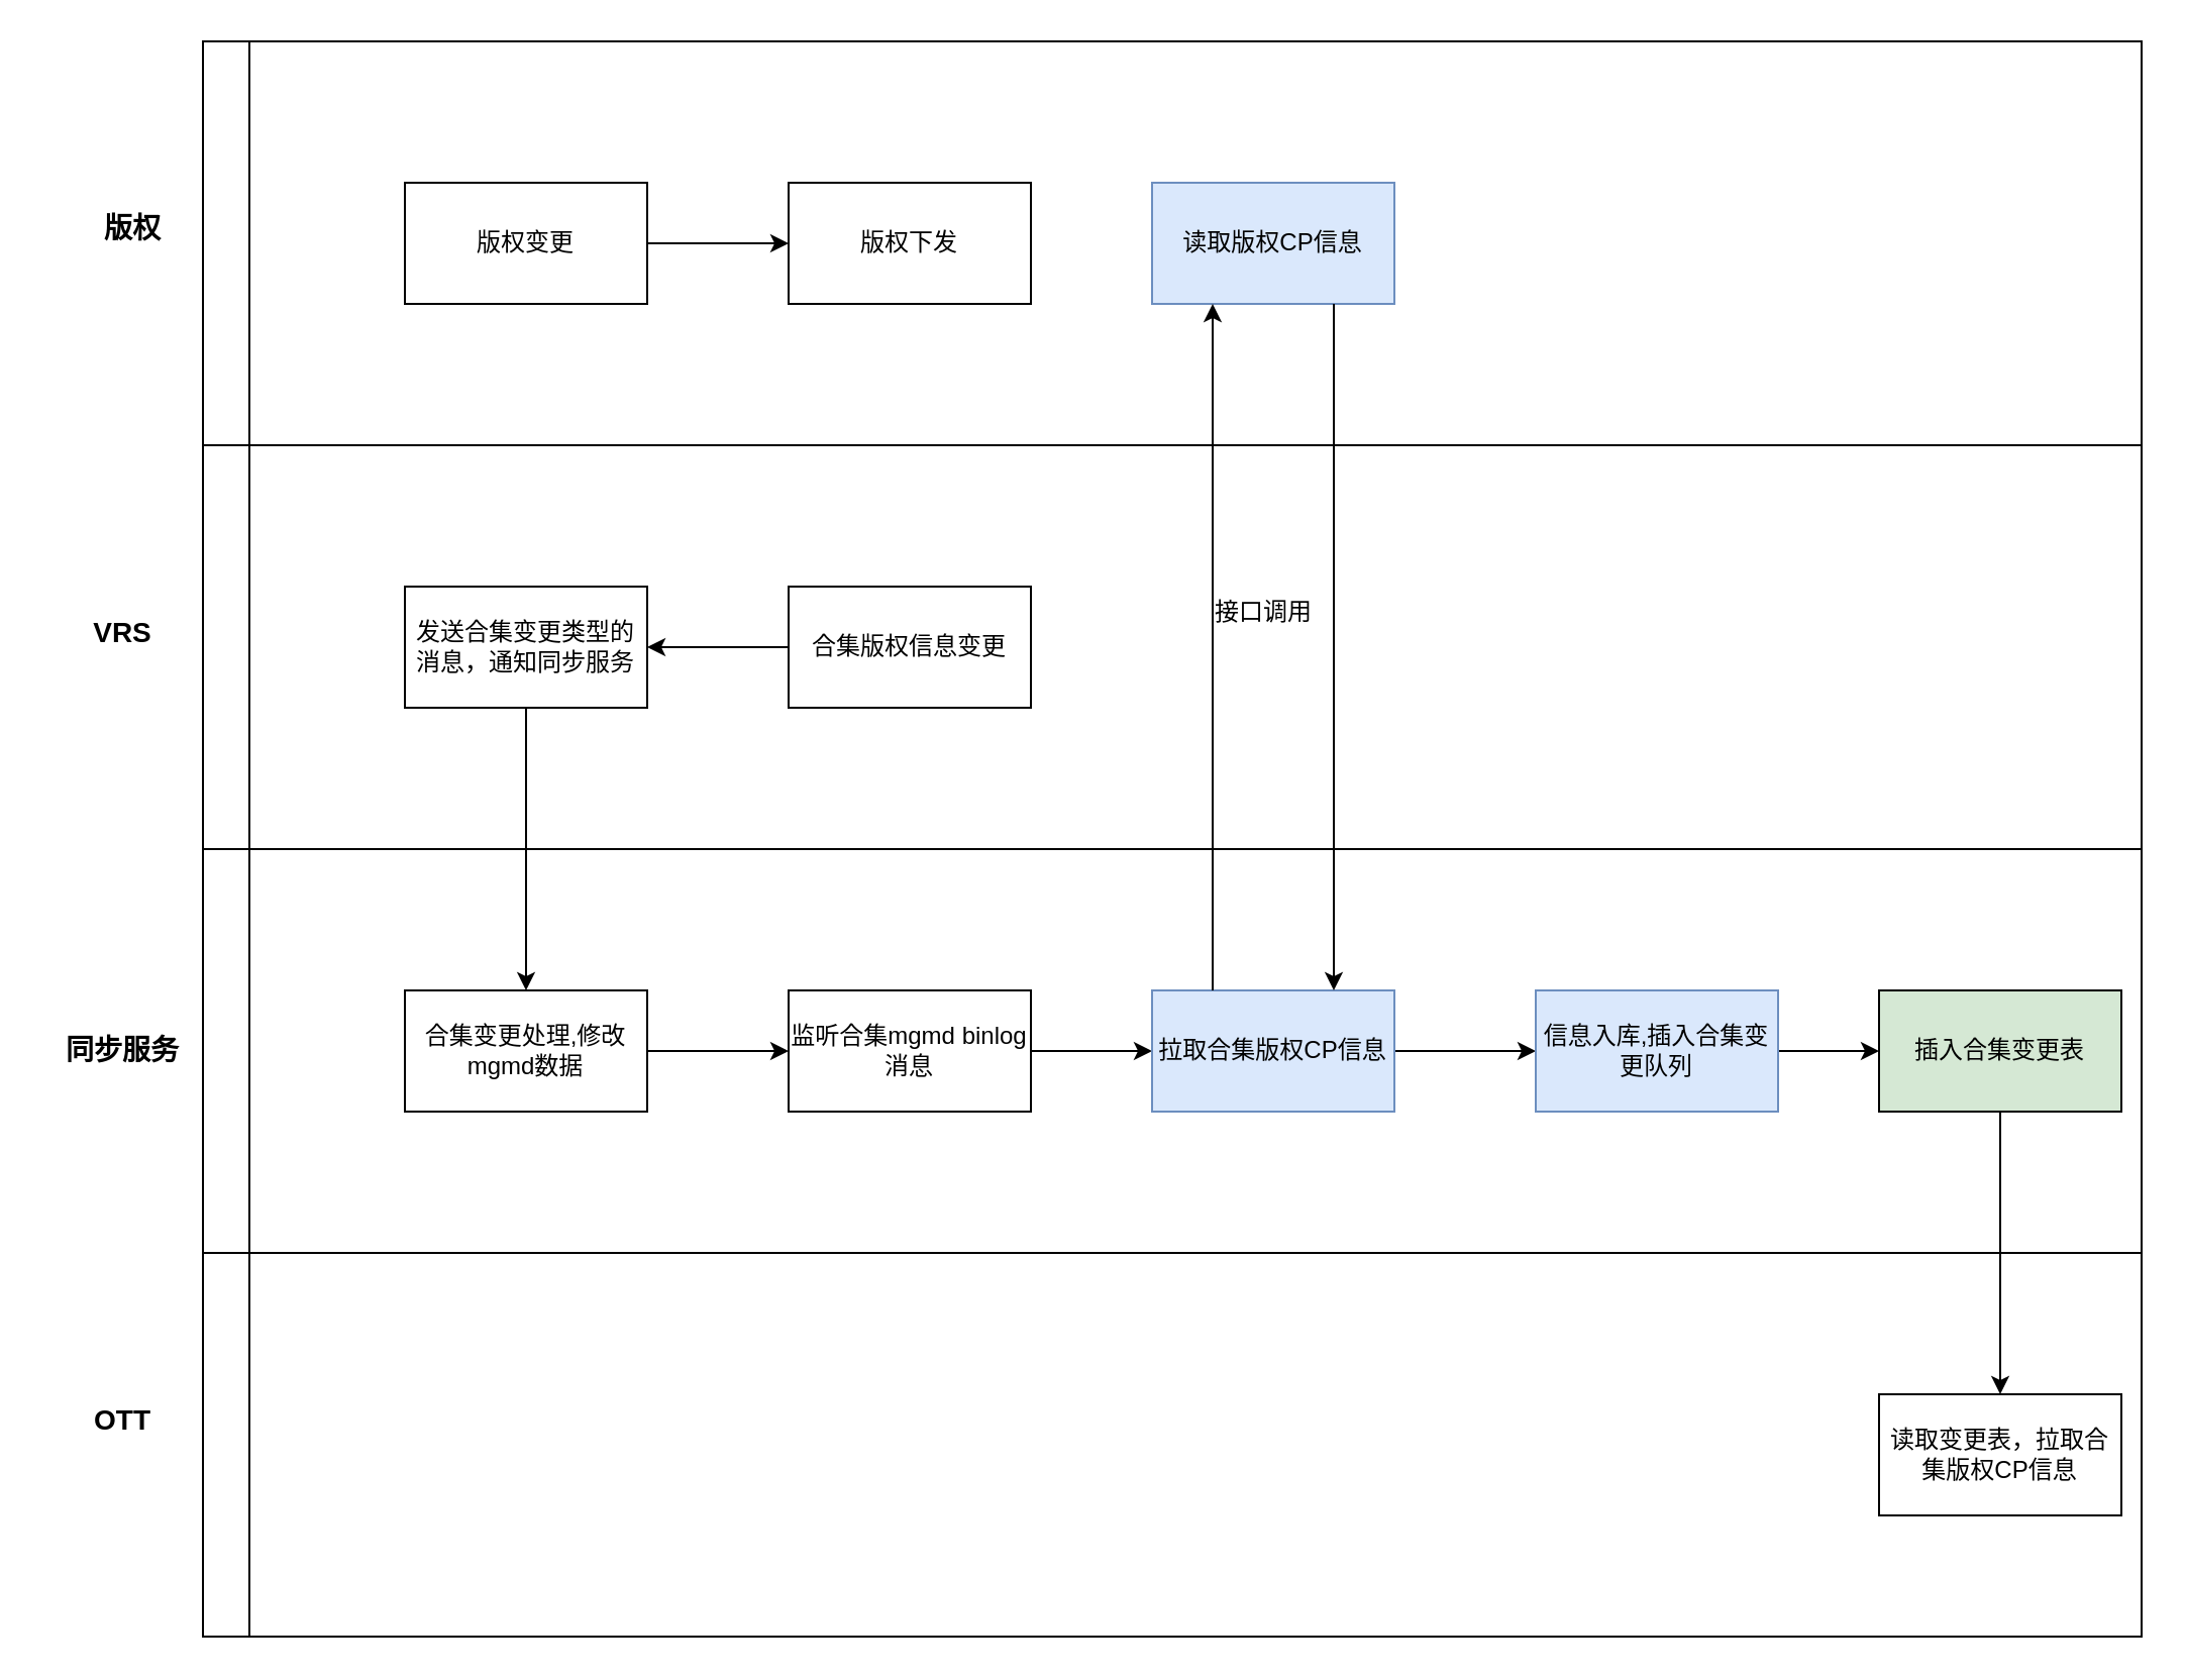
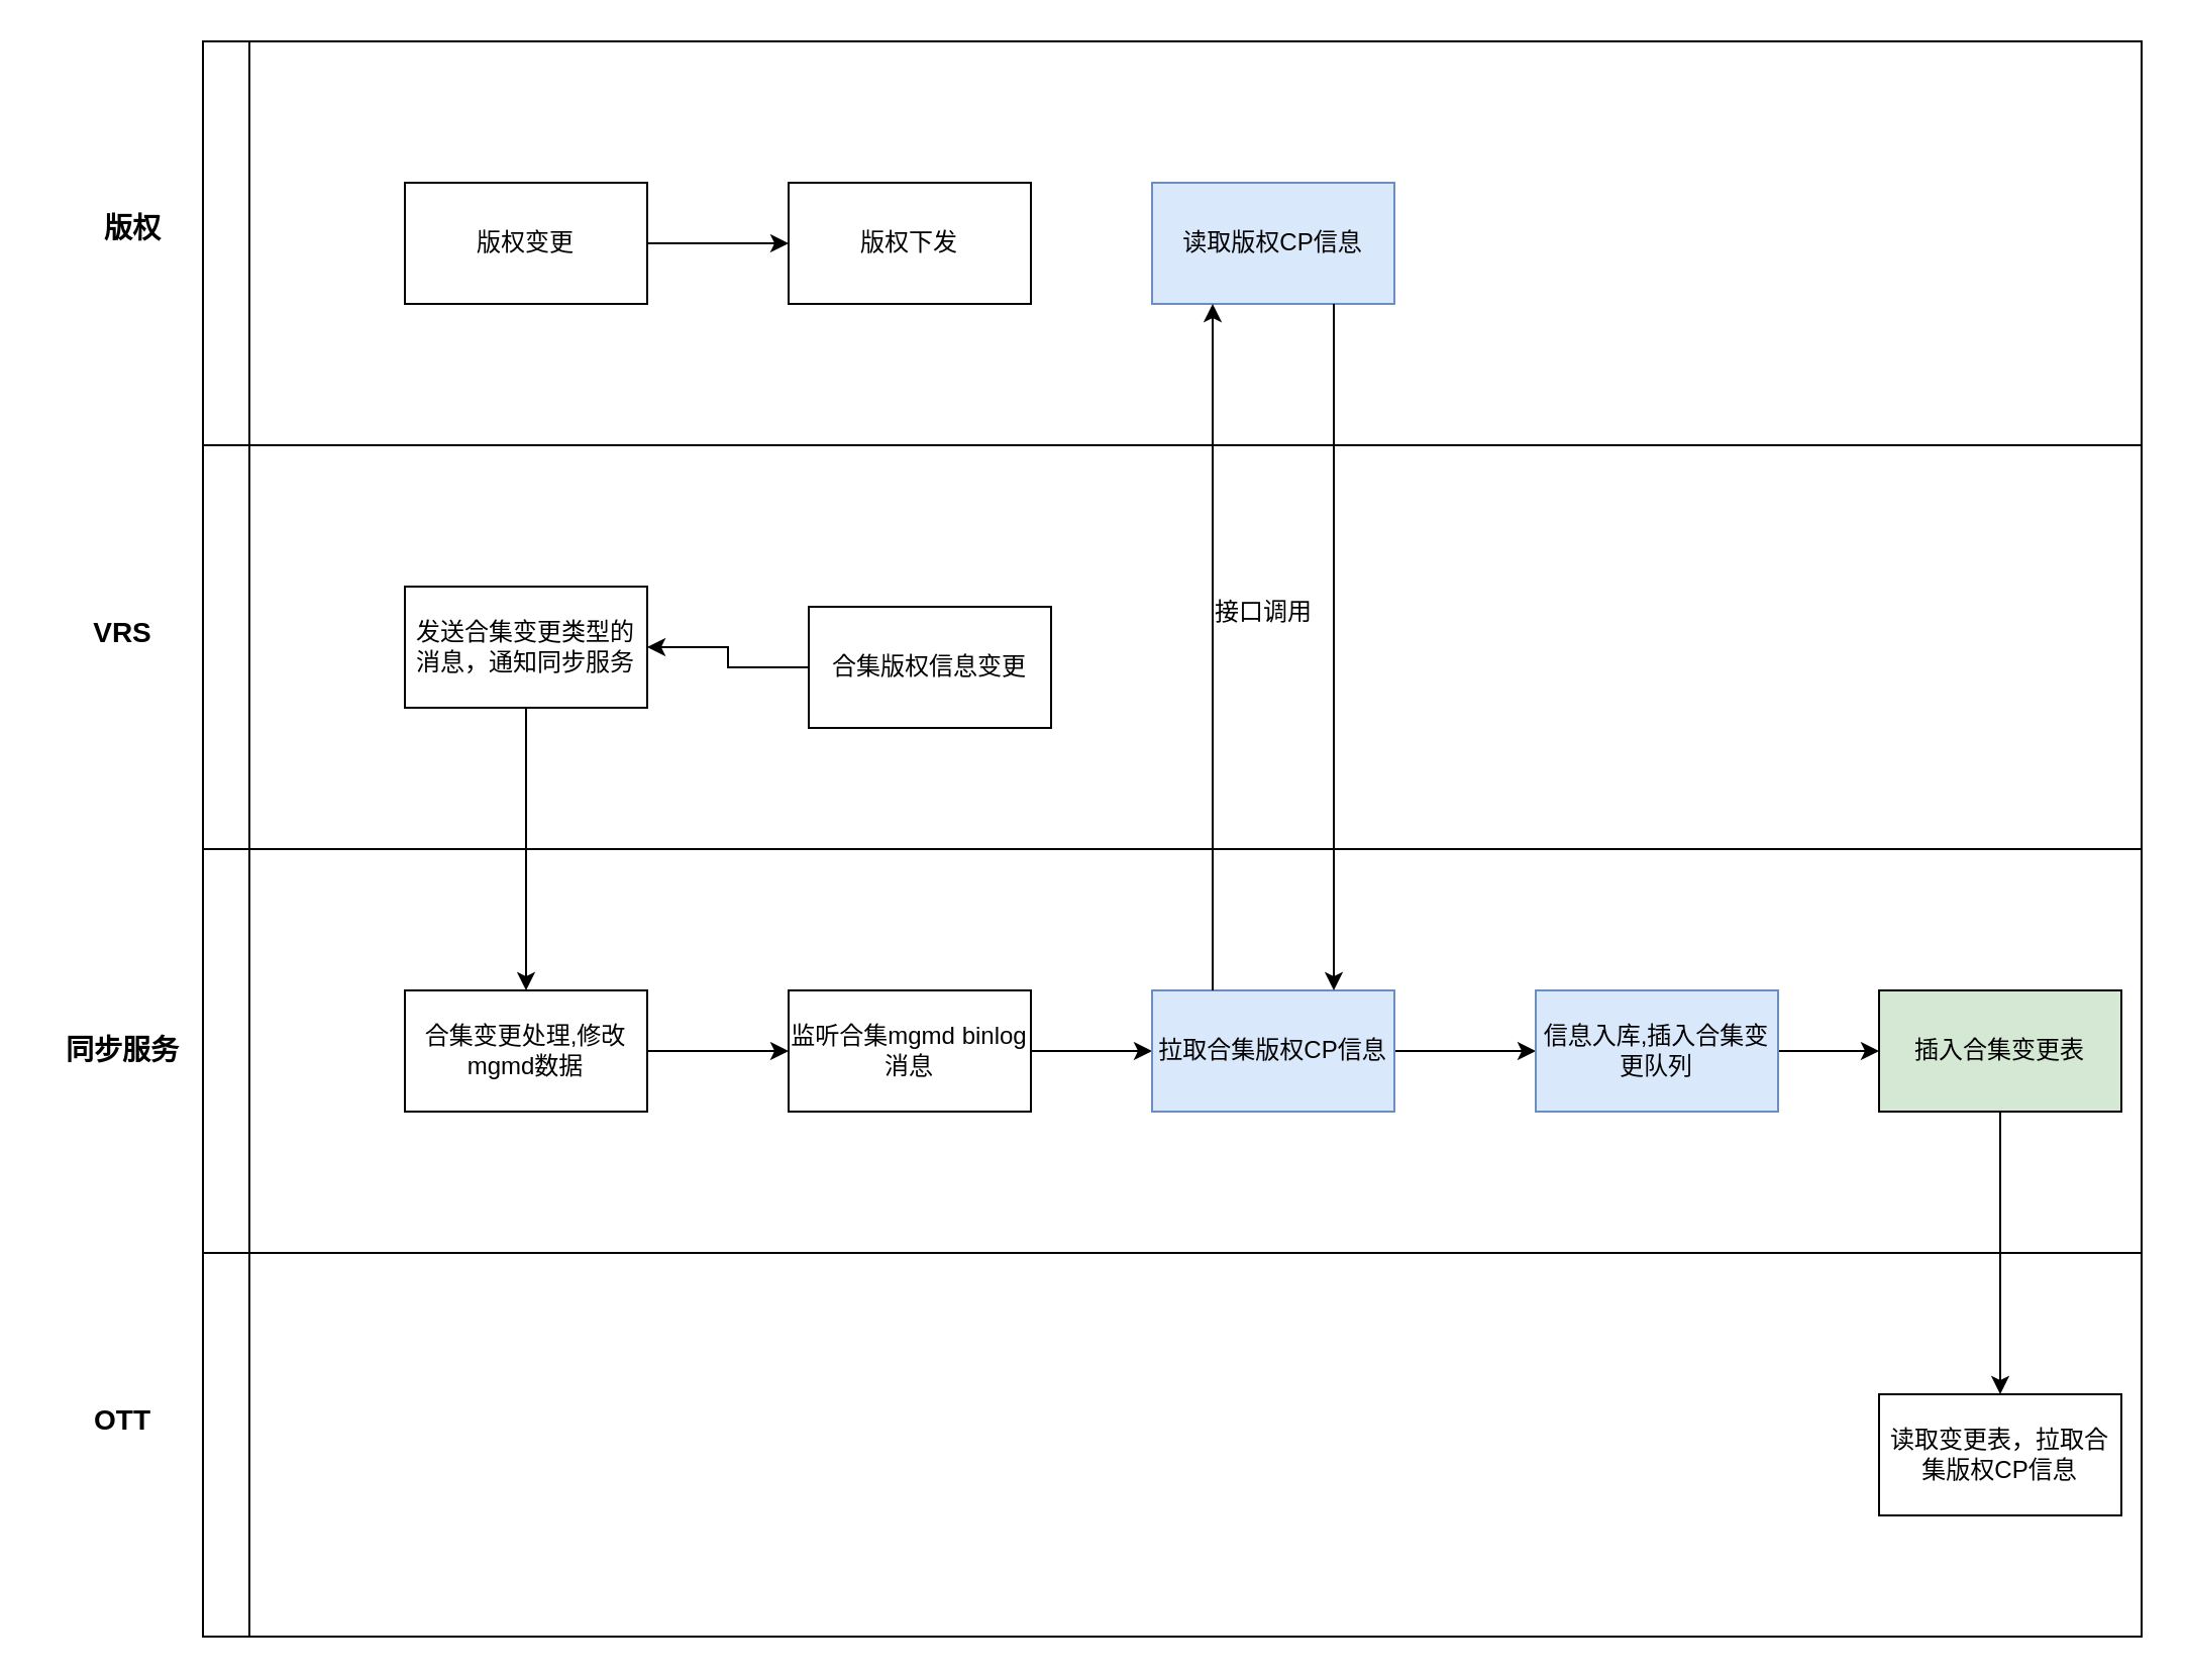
  <mxCell id="0" />
  <mxCell id="1" parent="0" />
  <mxCell id="2" value="" style="swimlane;horizontal=0;whiteSpace=wrap;html=1;" vertex="1" parent="1"><mxGeometry x="100" y="20" width="960" height="200" as="geometry" /></mxCell>
  <mxCell id="3" style="edgeStyle=orthogonalEdgeStyle;rounded=0;orthogonalLoop=1;jettySize=auto;html=1;exitX=1;exitY=0.5;exitDx=0;exitDy=0;" edge="1" parent="2" source="4" target="5"><mxGeometry relative="1" as="geometry" /></mxCell>
  <mxCell id="4" value="版权变更" style="rounded=0;whiteSpace=wrap;html=1;" vertex="1" parent="2"><mxGeometry x="100" y="70" width="120" height="60" as="geometry" /></mxCell>
  <mxCell id="5" value="版权下发" style="rounded=0;whiteSpace=wrap;html=1;" vertex="1" parent="2"><mxGeometry x="290" y="70" width="120" height="60" as="geometry" /></mxCell>
  <mxCell id="6" value="读取版权CP信息" style="rounded=0;whiteSpace=wrap;html=1;fillColor=#dae8fc;strokeColor=#6c8ebf;" vertex="1" parent="2"><mxGeometry x="470" y="70" width="120" height="60" as="geometry" /></mxCell>
  <mxCell id="7" value="" style="swimlane;horizontal=0;whiteSpace=wrap;html=1;" vertex="1" parent="1"><mxGeometry x="100" y="220" width="960" height="200" as="geometry" /></mxCell>
  <mxCell id="8" style="edgeStyle=orthogonalEdgeStyle;rounded=0;orthogonalLoop=1;jettySize=auto;html=1;" edge="1" parent="7" source="9" target="10"><mxGeometry relative="1" as="geometry" /></mxCell>
- <mxCell id="9" value="合集版权信息变更" style="rounded=0;whiteSpace=wrap;html=1;" vertex="1" parent="7"><mxGeometry x="290" y="70" width="120" height="60" as="geometry" /></mxCell>
+ <mxCell id="9" value="合集版权信息变更" style="rounded=0;whiteSpace=wrap;html=1;" vertex="1" parent="7"><mxGeometry x="300" y="80" width="120" height="60" as="geometry" /></mxCell>
  <mxCell id="10" value="发送合集变更类型的消息，通知同步服务" style="rounded=0;whiteSpace=wrap;html=1;" vertex="1" parent="7"><mxGeometry x="100" y="70" width="120" height="60" as="geometry" /></mxCell>
  <mxCell id="11" value="接口调用" style="text;html=1;align=center;verticalAlign=middle;resizable=0;points=[];autosize=1;strokeColor=none;fillColor=none;" vertex="1" parent="7"><mxGeometry x="490" y="68" width="70" height="30" as="geometry" /></mxCell>
  <mxCell id="12" value="" style="swimlane;horizontal=0;whiteSpace=wrap;html=1;" vertex="1" parent="1"><mxGeometry x="100" y="420" width="960" height="200" as="geometry" /></mxCell>
  <mxCell id="13" style="edgeStyle=orthogonalEdgeStyle;rounded=0;orthogonalLoop=1;jettySize=auto;html=1;exitX=1;exitY=0.5;exitDx=0;exitDy=0;" edge="1" parent="12" source="14" target="16"><mxGeometry relative="1" as="geometry" /></mxCell>
  <mxCell id="14" value="合集变更处理,修改mgmd数据" style="rounded=0;whiteSpace=wrap;html=1;" vertex="1" parent="12"><mxGeometry x="100" y="70" width="120" height="60" as="geometry" /></mxCell>
  <mxCell id="15" style="edgeStyle=orthogonalEdgeStyle;rounded=0;orthogonalLoop=1;jettySize=auto;html=1;exitX=1;exitY=0.5;exitDx=0;exitDy=0;entryX=0;entryY=0.5;entryDx=0;entryDy=0;" edge="1" parent="12" source="16" target="18"><mxGeometry relative="1" as="geometry" /></mxCell>
  <mxCell id="16" value="监听合集mgmd binlog消息" style="rounded=0;whiteSpace=wrap;html=1;" vertex="1" parent="12"><mxGeometry x="290" y="70" width="120" height="60" as="geometry" /></mxCell>
  <mxCell id="17" value="" style="edgeStyle=orthogonalEdgeStyle;rounded=0;orthogonalLoop=1;jettySize=auto;html=1;" edge="1" parent="12" source="18" target="20"><mxGeometry relative="1" as="geometry" /></mxCell>
  <mxCell id="18" value="拉取合集版权CP信息" style="rounded=0;whiteSpace=wrap;html=1;fillColor=#dae8fc;strokeColor=#6c8ebf;" vertex="1" parent="12"><mxGeometry x="470" y="70" width="120" height="60" as="geometry" /></mxCell>
  <mxCell id="19" style="edgeStyle=orthogonalEdgeStyle;rounded=0;orthogonalLoop=1;jettySize=auto;html=1;exitX=1;exitY=0.5;exitDx=0;exitDy=0;entryX=0;entryY=0.5;entryDx=0;entryDy=0;" edge="1" parent="12" source="20" target="21"><mxGeometry relative="1" as="geometry" /></mxCell>
  <mxCell id="20" value="信息入库,插入合集变更队列" style="rounded=0;whiteSpace=wrap;html=1;fillColor=#dae8fc;strokeColor=#6c8ebf;" vertex="1" parent="12"><mxGeometry x="660" y="70" width="120" height="60" as="geometry" /></mxCell>
  <mxCell id="21" value="插入合集变更表" style="rounded=0;whiteSpace=wrap;html=1;fillColor=#d5e8d4;" vertex="1" parent="12"><mxGeometry x="830" y="70" width="120" height="60" as="geometry" /></mxCell>
  <mxCell id="22" style="edgeStyle=orthogonalEdgeStyle;rounded=0;orthogonalLoop=1;jettySize=auto;html=1;exitX=0.75;exitY=1;exitDx=0;exitDy=0;entryX=0.75;entryY=0;entryDx=0;entryDy=0;" edge="1" parent="1" source="6" target="18"><mxGeometry relative="1" as="geometry" /></mxCell>
  <mxCell id="23" style="edgeStyle=orthogonalEdgeStyle;rounded=0;orthogonalLoop=1;jettySize=auto;html=1;exitX=0.5;exitY=1;exitDx=0;exitDy=0;entryX=0.5;entryY=0;entryDx=0;entryDy=0;" edge="1" parent="1" source="10" target="14"><mxGeometry relative="1" as="geometry" /></mxCell>
  <mxCell id="24" style="edgeStyle=orthogonalEdgeStyle;rounded=0;orthogonalLoop=1;jettySize=auto;html=1;exitX=0.25;exitY=0;exitDx=0;exitDy=0;entryX=0.25;entryY=1;entryDx=0;entryDy=0;" edge="1" parent="1" source="18" target="6"><mxGeometry relative="1" as="geometry" /></mxCell>
  <mxCell id="25" value="" style="swimlane;horizontal=0;whiteSpace=wrap;html=1;" vertex="1" parent="1"><mxGeometry x="100" y="620" width="960" height="190" as="geometry" /></mxCell>
  <mxCell id="26" value="读取变更表，拉取合集版权CP信息" style="rounded=0;whiteSpace=wrap;html=1;" vertex="1" parent="25"><mxGeometry x="830" y="70" width="120" height="60" as="geometry" /></mxCell>
  <mxCell id="27" value="版权" style="text;html=1;align=center;verticalAlign=middle;resizable=0;points=[];autosize=1;strokeColor=none;fillColor=none;fontStyle=1;fontSize=14;" vertex="1" parent="1"><mxGeometry y="98" width="50" height="30" as="geometry" x="40" /></mxCell>
  <mxCell id="28" value="VRS" style="text;html=1;align=center;verticalAlign=middle;resizable=0;points=[];autosize=1;strokeColor=none;fillColor=none;fontStyle=1;fontSize=14;" vertex="1" parent="1"><mxGeometry x="35" y="298" width="50" height="30" as="geometry" /></mxCell>
  <mxCell id="29" value="同步服务" style="text;html=1;align=center;verticalAlign=middle;resizable=0;points=[];autosize=1;strokeColor=none;fillColor=none;fontStyle=1;fontSize=14;" vertex="1" parent="1"><mxGeometry x="20" y="505" width="80" height="30" as="geometry" /></mxCell>
  <mxCell id="30" value="OTT" style="text;html=1;align=center;verticalAlign=middle;resizable=0;points=[];autosize=1;strokeColor=none;fillColor=none;fontStyle=1;fontSize=14;" vertex="1" parent="1"><mxGeometry x="35" y="688" width="50" height="30" as="geometry" /></mxCell>
  <mxCell id="31" style="edgeStyle=orthogonalEdgeStyle;rounded=0;orthogonalLoop=1;jettySize=auto;html=1;exitX=0.5;exitY=1;exitDx=0;exitDy=0;" edge="1" parent="1" source="21" target="26"><mxGeometry relative="1" as="geometry" /></mxCell>
